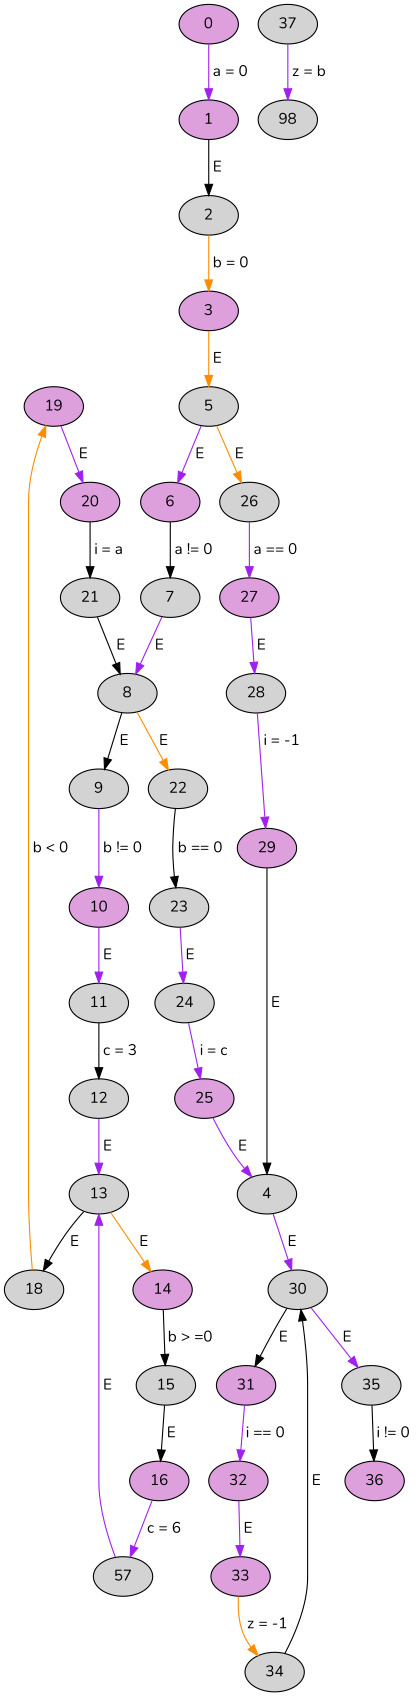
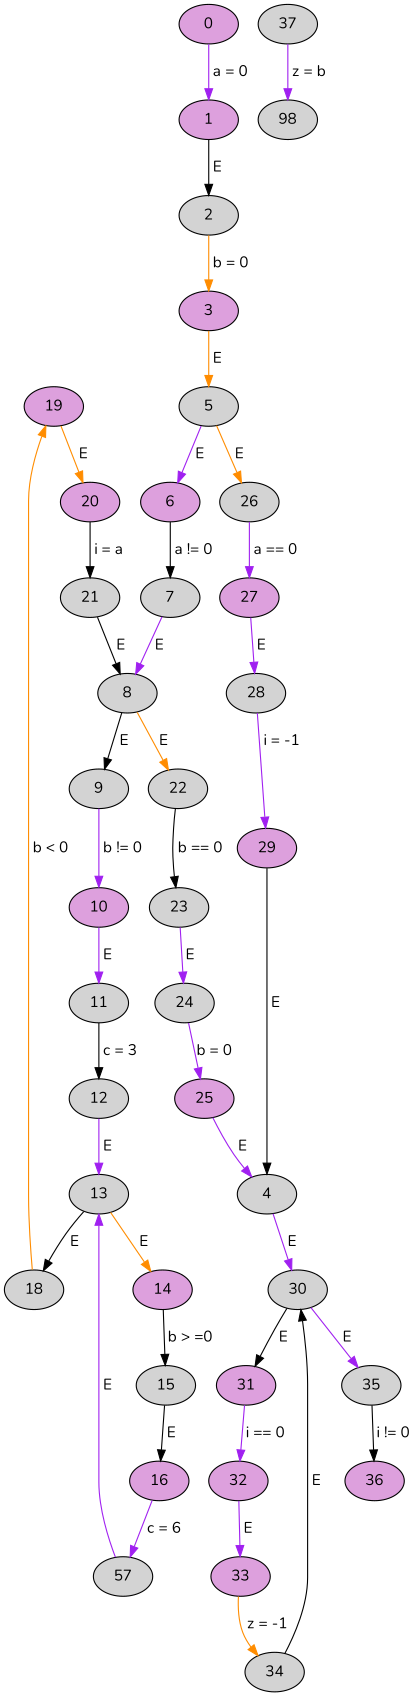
  digraph {
    fontname=Nunito
    node [fillcolor=lightgrey fontname=Nunito style=filled]
    edge [color=purple fontname=Nunito]
    19 [fillcolor=plum]
    20 [fillcolor=plum]
    21
    8
    22
    23
    24
    25 [fillcolor=plum]
    33 [fillcolor=plum]
    34
    30
    35
    31 [fillcolor=plum]
    16 [fillcolor=plum]
    15
    n16 [label=57]
    13
    32 [fillcolor=plum]
    3 [fillcolor=plum]
    5
    6 [fillcolor=plum]
    26
    7
    27 [fillcolor=plum]
    11
    12
    14 [fillcolor=plum]
    18
    4
    9
    36 [fillcolor=plum]
    n32 [label=98]
    37
    28
    29 [fillcolor=plum]
    10 [fillcolor=plum]
    1 [fillcolor=plum]
    2
    0 [fillcolor=plum]
-   19 -> 20 [label=" E "]
+   19 -> 20 [color=darkorange label=" E "]
    20 -> 21 [color=black label=" i = a "]
    21 -> 8 [color=black label=" E "]
    8 -> 22 [color=darkorange label=" E "]
    8 -> 9 [color=black label=" E "]
    22 -> 23 [color=black label=" b == 0 "]
    23 -> 24 [label=" E "]
-   24 -> 25 [label=" i = c "]
+   24 -> 25 [label=" b = 0 "]
    25 -> 4 [label=" E "]
    33 -> 34 [color=darkorange label=" z = -1 "]
    34 -> 30 [color=black label=" E "]
    30 -> 35 [label=" E "]
    30 -> 31 [color=black label=" E "]
    35 -> 36 [color=black label=" i != 0 "]
    31 -> 32 [label=" i == 0 "]
    16 -> n16 [label=" c = 6 "]
    15 -> 16 [color=black label=" E "]
    n16 -> 13 [label=" E "]
    13 -> 14 [color=darkorange label=" E "]
    13 -> 18 [color=black label=" E "]
    32 -> 33 [label=" E "]
    3 -> 5 [color=darkorange label=" E "]
    5 -> 6 [label=" E "]
    5 -> 26 [color=darkorange label=" E "]
    6 -> 7 [color=black label=" a != 0 "]
    26 -> 27 [label=" a == 0 "]
    7 -> 8 [label=" E "]
    27 -> 28 [label=" E "]
    11 -> 12 [color=black label=" c = 3 "]
    12 -> 13 [label=" E "]
    14 -> 15 [color=black label=" b > =0 "]
    18 -> 19 [color=darkorange label=" b < 0 "]
    4 -> 30 [label=" E "]
    9 -> 10 [label=" b != 0 "]
    37 -> n32 [label=" z = b "]
    28 -> 29 [label=" i = -1 "]
    29 -> 4 [color=black label=" E "]
    10 -> 11 [label=" E "]
    1 -> 2 [color=black label=" E "]
    2 -> 3 [color=darkorange label=" b = 0 "]
    0 -> 1 [label=" a = 0 "]
  }
